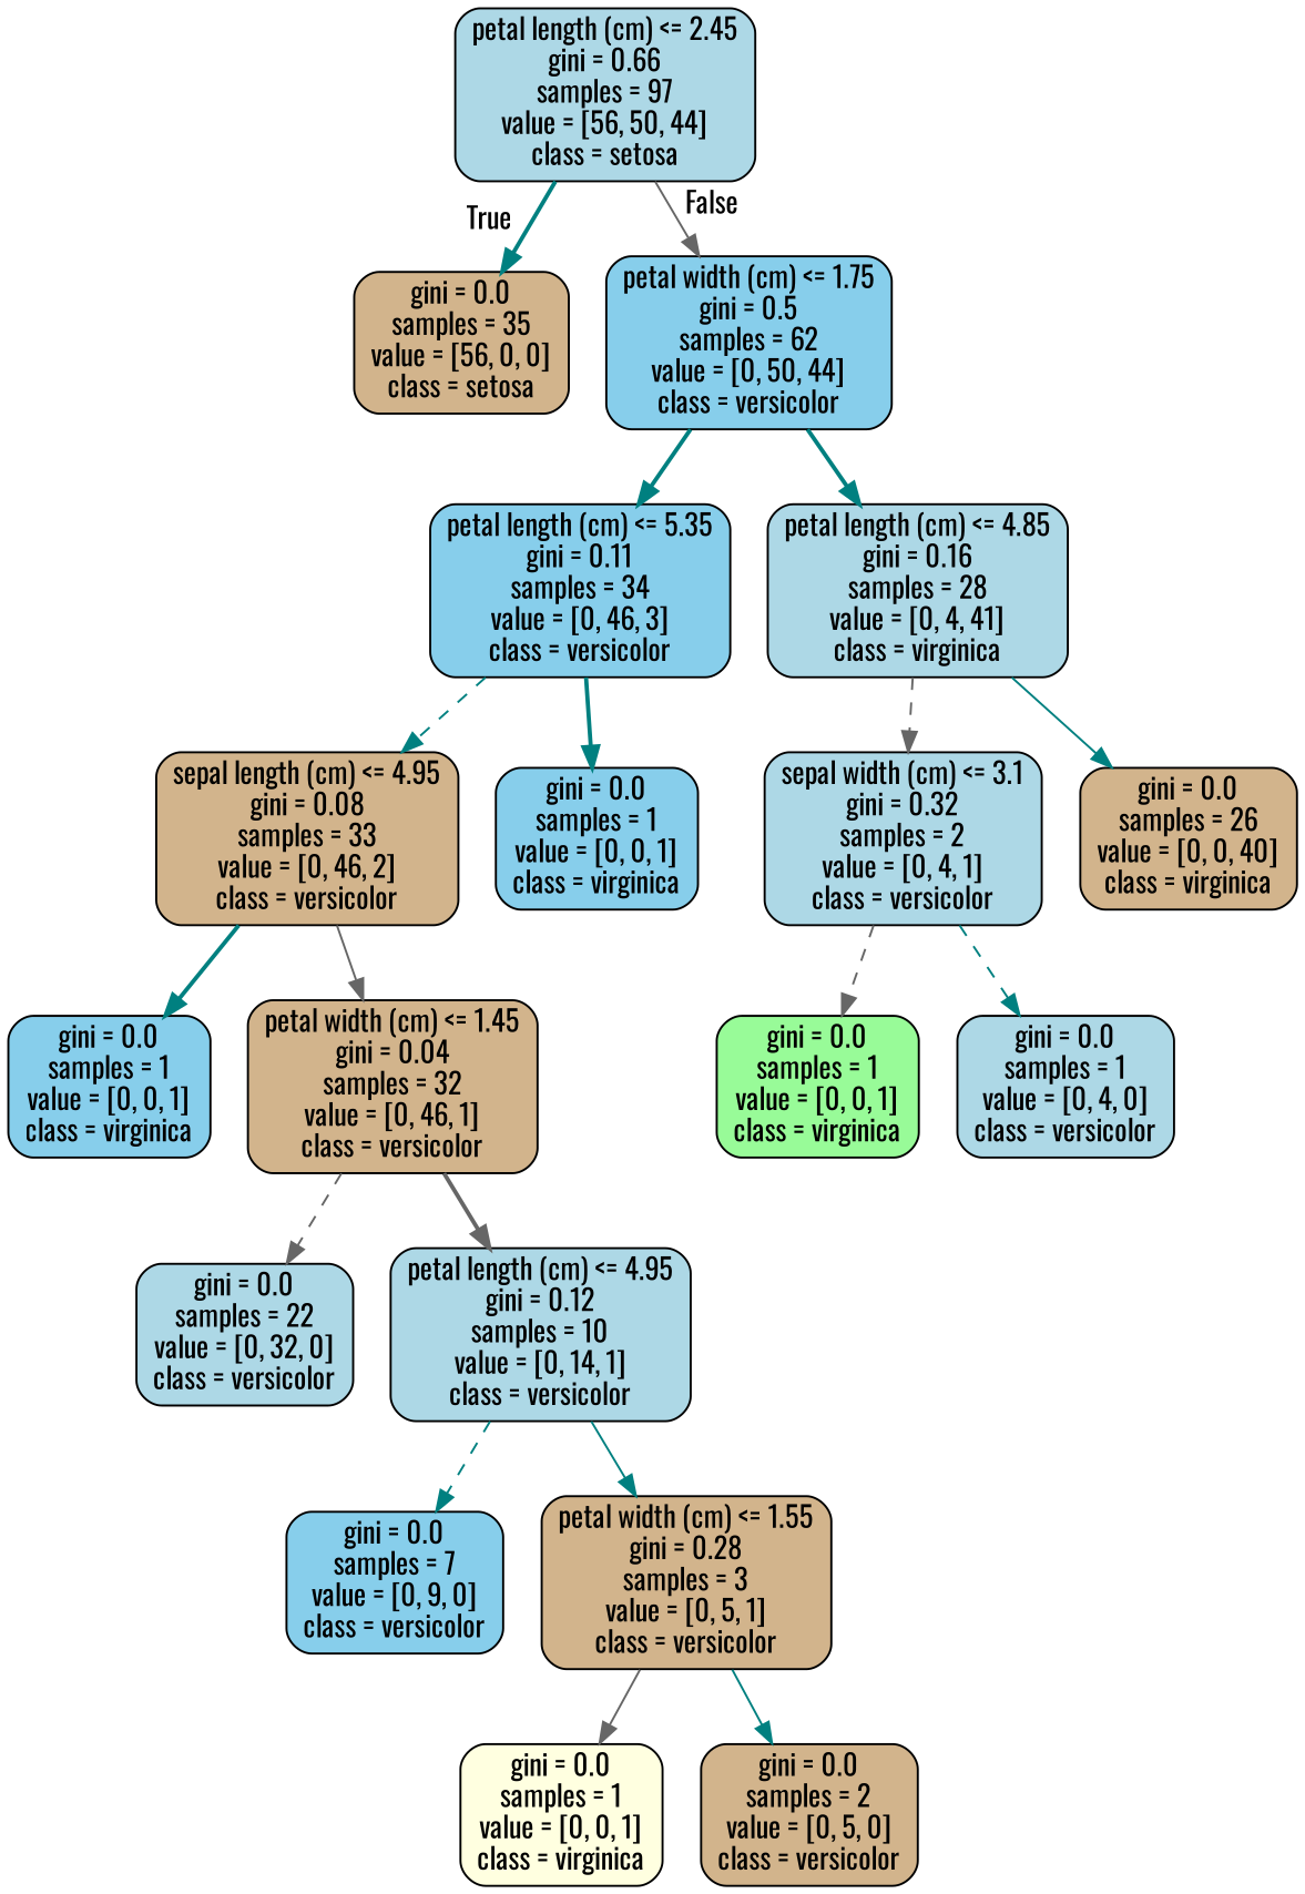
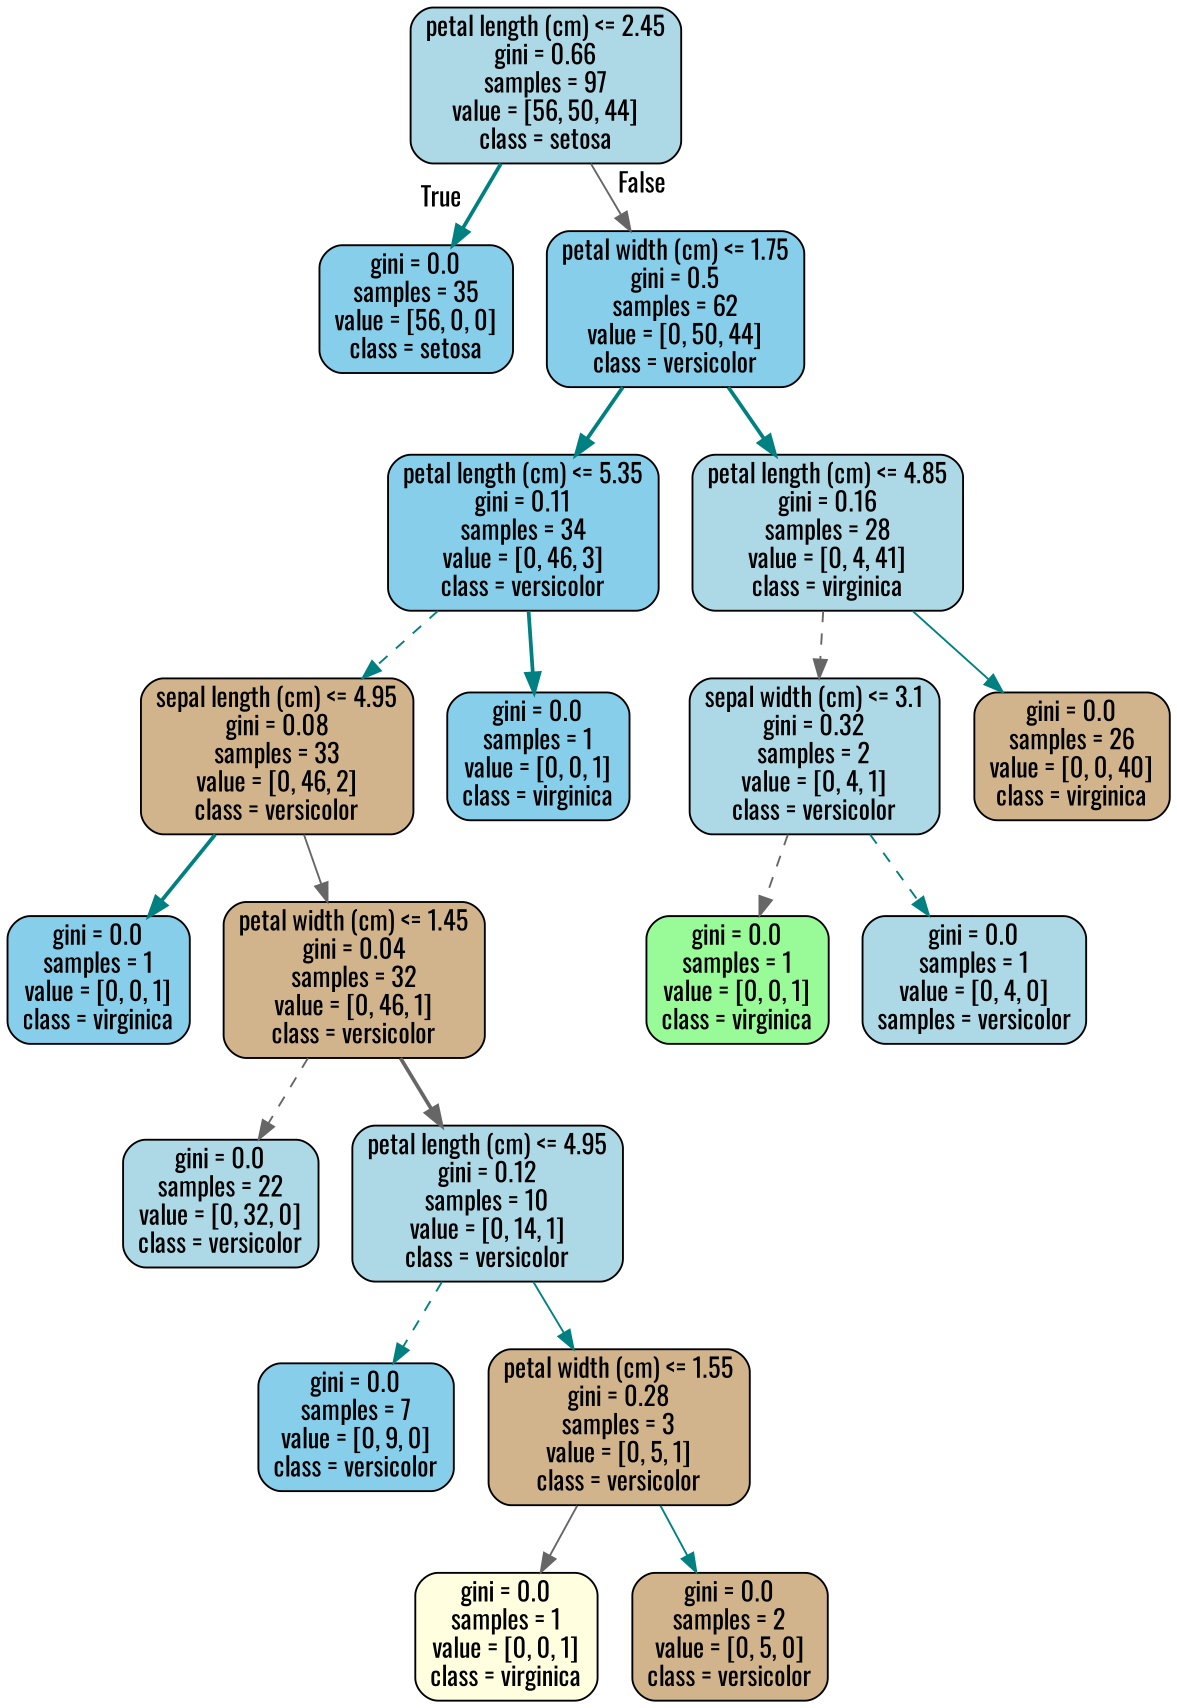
  digraph {
    fontname=Oswald
    node [color=black fillcolor=lightblue fontname=Oswald shape=box style="filled, rounded"]
    edge [color=teal fontname=Oswald style=bold]
    n1 [label="petal length (cm) <= 2.45\ngini = 0.66\nsamples = 97\nvalue = [56, 50, 44]\nclass = setosa"]
-   n2 [fillcolor=tan label="gini = 0.0\nsamples = 35\nvalue = [56, 0, 0]\nclass = setosa"]
+   n2 [fillcolor=skyblue label="gini = 0.0\nsamples = 35\nvalue = [56, 0, 0]\nclass = setosa"]
    n3 [fillcolor=skyblue label="petal width (cm) <= 1.75\ngini = 0.5\nsamples = 62\nvalue = [0, 50, 44]\nclass = versicolor"]
    n4 [fillcolor=skyblue label="petal length (cm) <= 5.35\ngini = 0.11\nsamples = 34\nvalue = [0, 46, 3]\nclass = versicolor"]
    n5 [label="petal length (cm) <= 4.85\ngini = 0.16\nsamples = 28\nvalue = [0, 4, 41]\nclass = virginica"]
    n6 [fillcolor=tan label="sepal length (cm) <= 4.95\ngini = 0.08\nsamples = 33\nvalue = [0, 46, 2]\nclass = versicolor"]
    n7 [fillcolor=skyblue label="gini = 0.0\nsamples = 1\nvalue = [0, 0, 1]\nclass = virginica"]
    n8 [label="sepal width (cm) <= 3.1\ngini = 0.32\nsamples = 2\nvalue = [0, 4, 1]\nclass = versicolor"]
    n9 [fillcolor=tan label="gini = 0.0\nsamples = 26\nvalue = [0, 0, 40]\nclass = virginica"]
    n10 [fillcolor=skyblue label="gini = 0.0\nsamples = 1\nvalue = [0, 0, 1]\nclass = virginica"]
    n11 [fillcolor=tan label="petal width (cm) <= 1.45\ngini = 0.04\nsamples = 32\nvalue = [0, 46, 1]\nclass = versicolor"]
    n12 [label="gini = 0.0\nsamples = 22\nvalue = [0, 32, 0]\nclass = versicolor"]
    n13 [label="petal length (cm) <= 4.95\ngini = 0.12\nsamples = 10\nvalue = [0, 14, 1]\nclass = versicolor"]
    n14 [fillcolor=skyblue label="gini = 0.0\nsamples = 7\nvalue = [0, 9, 0]\nclass = versicolor"]
    n15 [fillcolor=tan label="petal width (cm) <= 1.55\ngini = 0.28\nsamples = 3\nvalue = [0, 5, 1]\nclass = versicolor"]
    n16 [fillcolor=lightyellow label="gini = 0.0\nsamples = 1\nvalue = [0, 0, 1]\nclass = virginica"]
    n17 [fillcolor=tan label="gini = 0.0\nsamples = 2\nvalue = [0, 5, 0]\nclass = versicolor"]
    n18 [fillcolor=palegreen label="gini = 0.0\nsamples = 1\nvalue = [0, 0, 1]\nclass = virginica"]
-   n19 [label="gini = 0.0\nsamples = 1\nvalue = [0, 4, 0]\nclass = versicolor"]
+   n19 [label="gini = 0.0\nsamples = 1\nvalue = [0, 4, 0]\nsamples = versicolor"]
    n1 -> n2 [headlabel=True labelangle=45 labeldistance=2.5]
    n1 -> n3 [color=gray40 headlabel=False labelangle=-45 labeldistance=2.5 style=solid]
    n3 -> n4
    n3 -> n5
    n4 -> n6 [style=dashed]
    n4 -> n7
    n5 -> n8 [color=gray40 style=dashed]
    n5 -> n9 [style=solid]
    n6 -> n10
    n6 -> n11 [color=gray40 style=solid]
    n8 -> n18 [color=gray40 style=dashed]
    n8 -> n19 [style=dashed]
    n11 -> n12 [color=gray40 style=dashed]
    n11 -> n13 [color=gray40]
    n13 -> n14 [style=dashed]
    n13 -> n15 [style=solid]
    n15 -> n16 [color=gray40 style=solid]
    n15 -> n17 [style=solid]
  }
